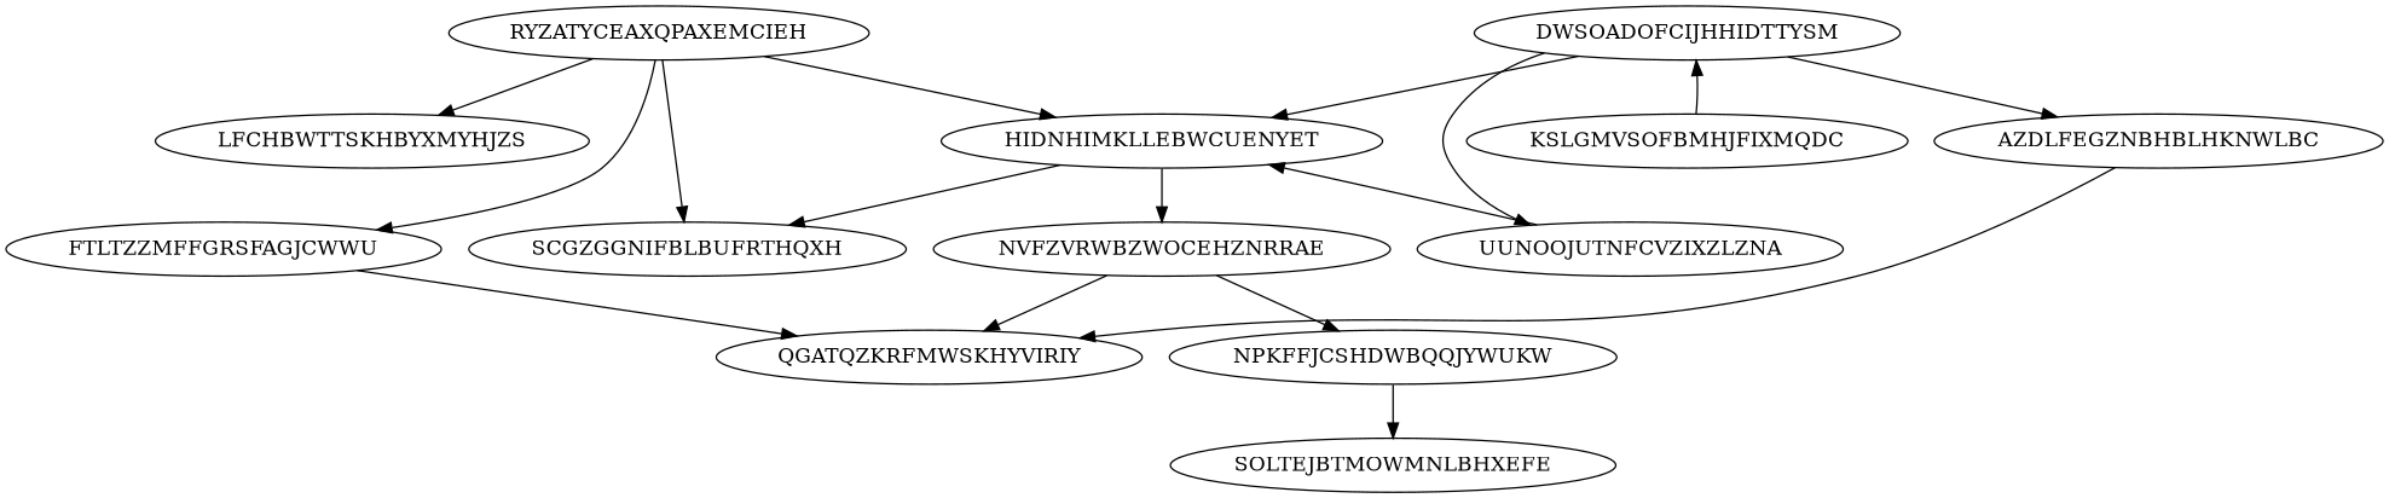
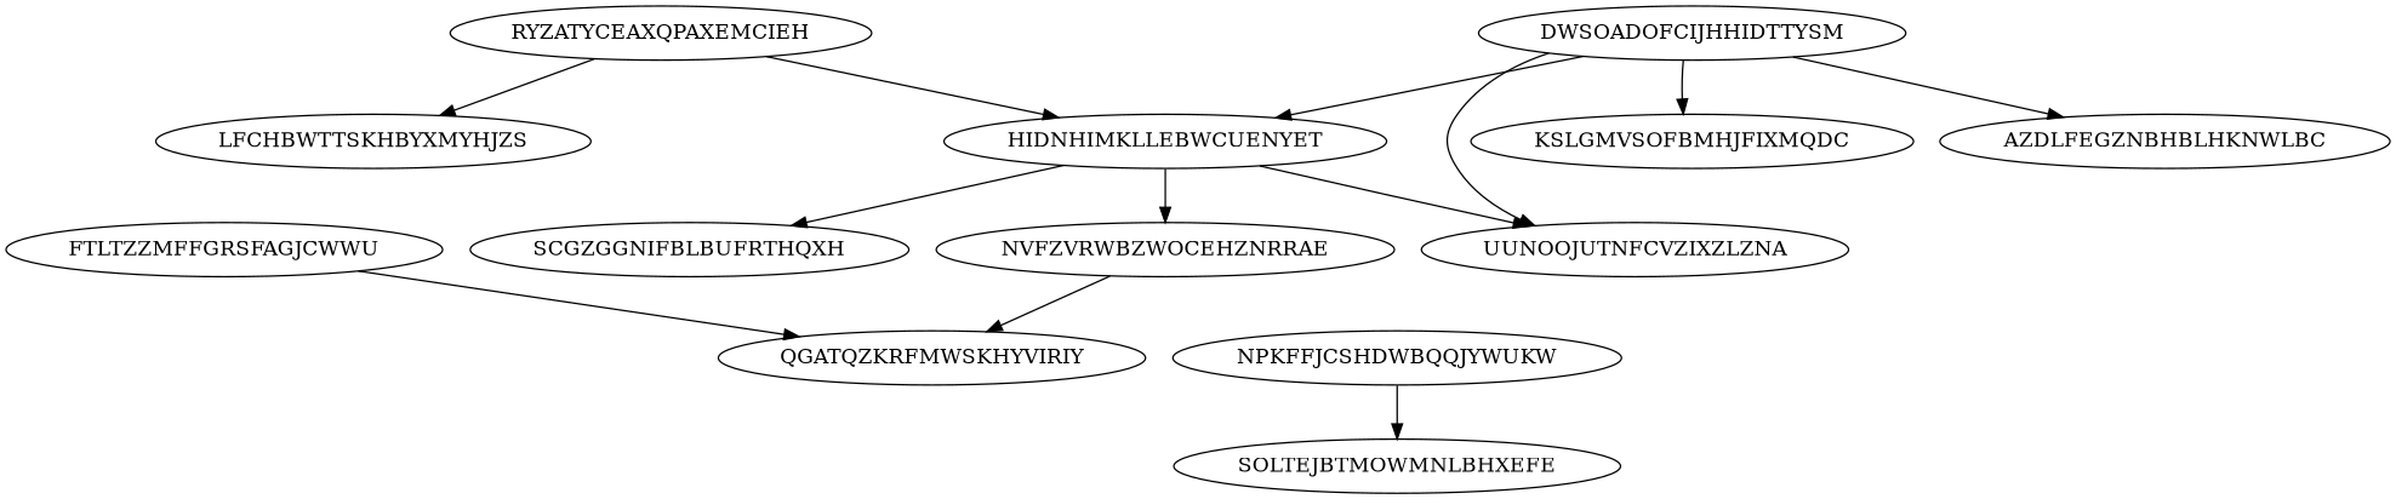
  digraph {
    node [Weight=12]
    edge [Weight=11]
    RYZATYCEAXQPAXEMCIEH [Weight=16]
    HIDNHIMKLLEBWCUENYET [Weight=16]
    SCGZGGNIFBLBUFRTHQXH
    FTLTZZMFFGRSFAGJCWWU [Weight=10]
    LFCHBWTTSKHBYXMYHJZS [Weight=18]
    NVFZVRWBZWOCEHZNRRAE [Weight=10]
    QGATQZKRFMWSKHYVIRIY [Weight=11]
    SOLTEJBTMOWMNLBHXEFE [Weight=20]
    UUNOOJUTNFCVZIXZLZNA
    DWSOADOFCIJHHIDTTYSM
    KSLGMVSOFBMHJFIXMQDC [Weight=17]
    AZDLFEGZNBHBLHKNWLBC [Weight=19]
    NPKFFJCSHDWBQQJYWUKW [Weight=19]
    RYZATYCEAXQPAXEMCIEH -> HIDNHIMKLLEBWCUENYET [Weight=13]
-   RYZATYCEAXQPAXEMCIEH -> SCGZGGNIFBLBUFRTHQXH [Weight=12]
-   RYZATYCEAXQPAXEMCIEH -> FTLTZZMFFGRSFAGJCWWU [Weight=19]
    RYZATYCEAXQPAXEMCIEH -> LFCHBWTTSKHBYXMYHJZS
    HIDNHIMKLLEBWCUENYET -> SCGZGGNIFBLBUFRTHQXH
    HIDNHIMKLLEBWCUENYET -> NVFZVRWBZWOCEHZNRRAE [Weight=16]
    FTLTZZMFFGRSFAGJCWWU -> QGATQZKRFMWSKHYVIRIY [Weight=20]
    NVFZVRWBZWOCEHZNRRAE -> QGATQZKRFMWSKHYVIRIY
-   NVFZVRWBZWOCEHZNRRAE -> NPKFFJCSHDWBQQJYWUKW [Weight=17]
-   UUNOOJUTNFCVZIXZLZNA -> HIDNHIMKLLEBWCUENYET [Weight=19]
+   HIDNHIMKLLEBWCUENYET -> UUNOOJUTNFCVZIXZLZNA [Weight=19]
    DWSOADOFCIJHHIDTTYSM -> HIDNHIMKLLEBWCUENYET [Weight=14]
    DWSOADOFCIJHHIDTTYSM -> UUNOOJUTNFCVZIXZLZNA [Weight=12]
-   KSLGMVSOFBMHJFIXMQDC -> DWSOADOFCIJHHIDTTYSM [Weight=20]
+   DWSOADOFCIJHHIDTTYSM -> KSLGMVSOFBMHJFIXMQDC [Weight=20]
    DWSOADOFCIJHHIDTTYSM -> AZDLFEGZNBHBLHKNWLBC [Weight=16]
-   AZDLFEGZNBHBLHKNWLBC -> QGATQZKRFMWSKHYVIRIY [Weight=10]
    NPKFFJCSHDWBQQJYWUKW -> SOLTEJBTMOWMNLBHXEFE [Weight=14]
  }
